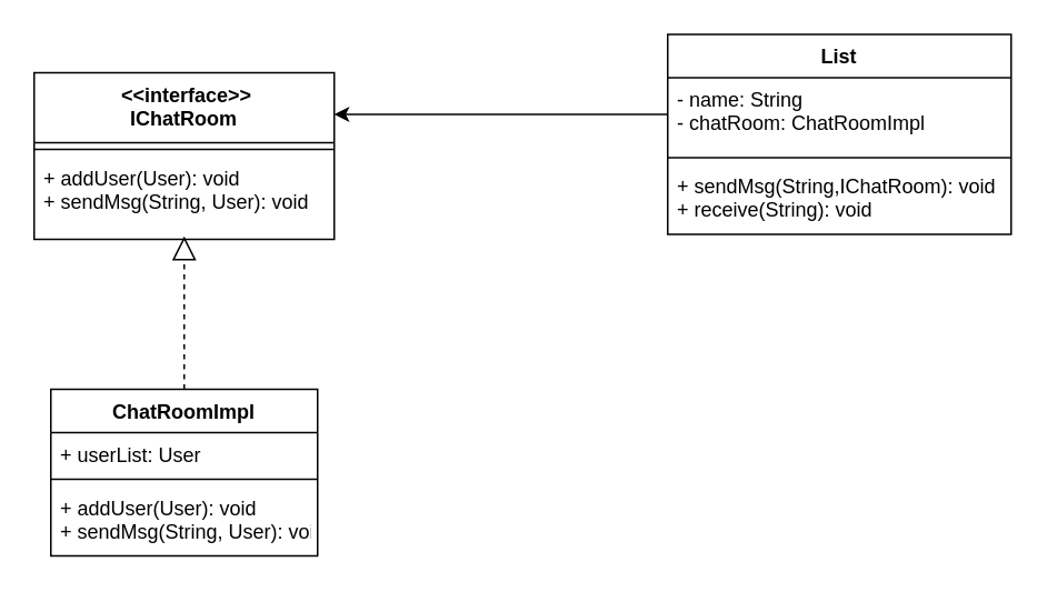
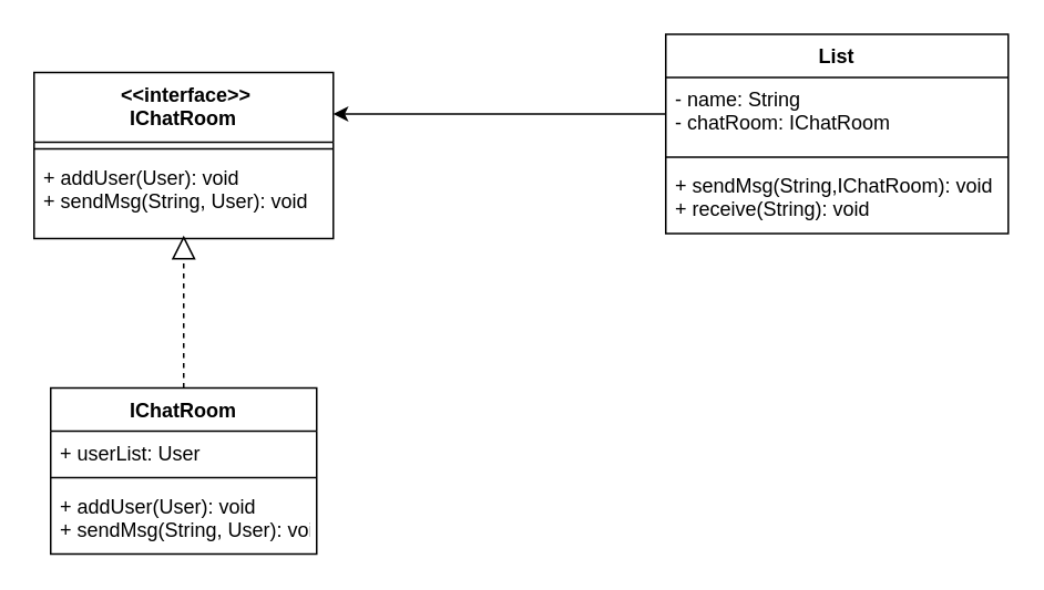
  <mxCell id="0" />
  <mxCell id="1" parent="0" />
  <mxCell id="2" value=" &lt;&lt;interface&gt;&gt;&#10;IChatRoom" style="swimlane;fontStyle=1;align=center;verticalAlign=top;childLayout=stackLayout;horizontal=1;startSize=42;horizontalStack=0;resizeParent=1;resizeParentMax=0;resizeLast=0;collapsible=1;marginBottom=0;" vertex="1" parent="1"><mxGeometry x="20" y="43" width="180" height="100" as="geometry" /></mxCell>
  <mxCell id="3" value="" style="line;strokeWidth=1;fillColor=none;align=left;verticalAlign=middle;spacingTop=-1;spacingLeft=3;spacingRight=3;rotatable=0;labelPosition=right;points=[];portConstraint=eastwest;" vertex="1" parent="2"><mxGeometry y="42" width="180" height="8" as="geometry" /></mxCell>
  <mxCell id="4" value="+ addUser(User): void&#10;+ sendMsg(String, User): void" style="text;strokeColor=none;fillColor=none;align=left;verticalAlign=top;spacingLeft=4;spacingRight=4;overflow=hidden;rotatable=0;points=[[0,0.5],[1,0.5]];portConstraint=eastwest;" vertex="1" parent="2"><mxGeometry y="50" width="180" height="50" as="geometry" /></mxCell>
- <mxCell id="5" value="ChatRoomImpl" style="swimlane;fontStyle=1;align=center;verticalAlign=top;childLayout=stackLayout;horizontal=1;startSize=26;horizontalStack=0;resizeParent=1;resizeParentMax=0;resizeLast=0;collapsible=1;marginBottom=0;" vertex="1" parent="1"><mxGeometry x="30" y="233" width="160" height="100" as="geometry" /></mxCell>
+ <mxCell id="5" value="IChatRoom" style="swimlane;fontStyle=1;align=center;verticalAlign=top;childLayout=stackLayout;horizontal=1;startSize=26;horizontalStack=0;resizeParent=1;resizeParentMax=0;resizeLast=0;collapsible=1;marginBottom=0;" vertex="1" parent="1"><mxGeometry x="30" y="233" width="160" height="100" as="geometry" /></mxCell>
  <mxCell id="6" value="+ userList: User" style="text;strokeColor=none;fillColor=none;align=left;verticalAlign=top;spacingLeft=4;spacingRight=4;overflow=hidden;rotatable=0;points=[[0,0.5],[1,0.5]];portConstraint=eastwest;" vertex="1" parent="5"><mxGeometry y="26" width="160" height="24" as="geometry" /></mxCell>
  <mxCell id="7" value="" style="line;strokeWidth=1;fillColor=none;align=left;verticalAlign=middle;spacingTop=-1;spacingLeft=3;spacingRight=3;rotatable=0;labelPosition=right;points=[];portConstraint=eastwest;" vertex="1" parent="5"><mxGeometry y="50" width="160" height="8" as="geometry" /></mxCell>
  <mxCell id="8" value="+ addUser(User): void&#10;+ sendMsg(String, User): void" style="text;strokeColor=none;fillColor=none;align=left;verticalAlign=top;spacingLeft=4;spacingRight=4;overflow=hidden;rotatable=0;points=[[0,0.5],[1,0.5]];portConstraint=eastwest;" vertex="1" parent="5"><mxGeometry y="58" width="160" height="42" as="geometry" /></mxCell>
  <mxCell id="9" value="" style="endArrow=block;dashed=1;endFill=0;endSize=12;html=1;exitX=0.5;exitY=0;exitDx=0;exitDy=0;entryX=0.5;entryY=0.962;entryDx=0;entryDy=0;entryPerimeter=0;" edge="1" parent="1" source="5" target="4"><mxGeometry width="160" relative="1" as="geometry"><mxPoint x="3" y="233" as="sourcePoint" /><mxPoint x="103" y="153" as="targetPoint" /></mxGeometry></mxCell>
  <mxCell id="10" value="List" style="swimlane;fontStyle=1;align=center;verticalAlign=top;childLayout=stackLayout;horizontal=1;startSize=26;horizontalStack=0;resizeParent=1;resizeParentMax=0;resizeLast=0;collapsible=1;marginBottom=0;" vertex="1" parent="1"><mxGeometry x="400" y="20" width="206" height="120" as="geometry" /></mxCell>
- <mxCell id="11" value="- name: String&#10;- chatRoom: ChatRoomImpl" style="text;strokeColor=none;fillColor=none;align=left;verticalAlign=top;spacingLeft=4;spacingRight=4;overflow=hidden;rotatable=0;points=[[0,0.5],[1,0.5]];portConstraint=eastwest;" vertex="1" parent="10"><mxGeometry y="26" width="206" height="44" as="geometry" /></mxCell>
+ <mxCell id="11" value="- name: String&#10;- chatRoom: IChatRoom" style="text;strokeColor=none;fillColor=none;align=left;verticalAlign=top;spacingLeft=4;spacingRight=4;overflow=hidden;rotatable=0;points=[[0,0.5],[1,0.5]];portConstraint=eastwest;" vertex="1" parent="10"><mxGeometry y="26" width="206" height="44" as="geometry" /></mxCell>
  <mxCell id="12" value="" style="line;strokeWidth=1;fillColor=none;align=left;verticalAlign=middle;spacingTop=-1;spacingLeft=3;spacingRight=3;rotatable=0;labelPosition=right;points=[];portConstraint=eastwest;" vertex="1" parent="10"><mxGeometry y="70" width="206" height="8" as="geometry" /></mxCell>
  <mxCell id="13" value="+ sendMsg(String,IChatRoom): void&#10;+ receive(String): void" style="text;strokeColor=none;fillColor=none;align=left;verticalAlign=top;spacingLeft=4;spacingRight=4;overflow=hidden;rotatable=0;points=[[0,0.5],[1,0.5]];portConstraint=eastwest;" vertex="1" parent="10"><mxGeometry y="78" width="206" height="42" as="geometry" /></mxCell>
  <mxCell id="14" style="edgeStyle=orthogonalEdgeStyle;rounded=0;orthogonalLoop=1;jettySize=auto;html=1;entryX=1;entryY=0.25;entryDx=0;entryDy=0;" edge="1" parent="1" source="11" target="2"><mxGeometry relative="1" as="geometry" /></mxCell>
